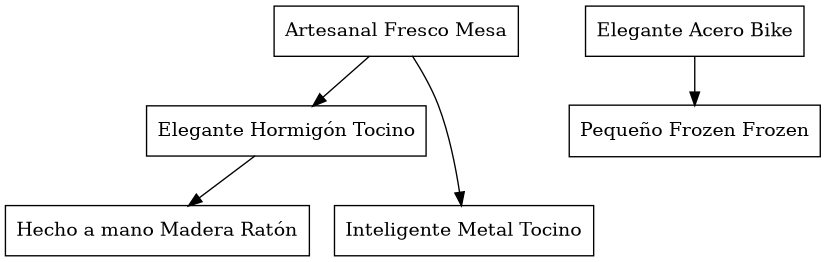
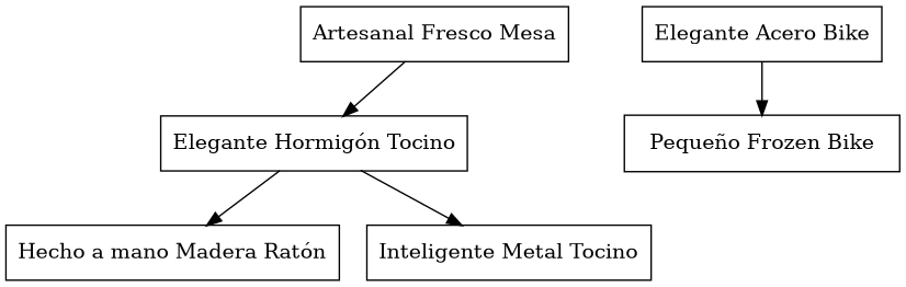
  digraph {
    node [shape=record]
    n1 [label="Artesanal Fresco Mesa"]
    n2 [label="Elegante Hormigón Tocino"]
    n3 [label="Hecho a mano Madera Ratón"]
    n4 [label="Inteligente Metal Tocino"]
    n5 [label="Elegante Acero Bike"]
-   n6 [label="Pequeño Frozen Frozen"]
+   n6 [label="Pequeño Frozen Bike"]
    n1 -> n2
    n2 -> n3
-   n1 -> n4
+   n2 -> n4
    n5 -> n6
  }
